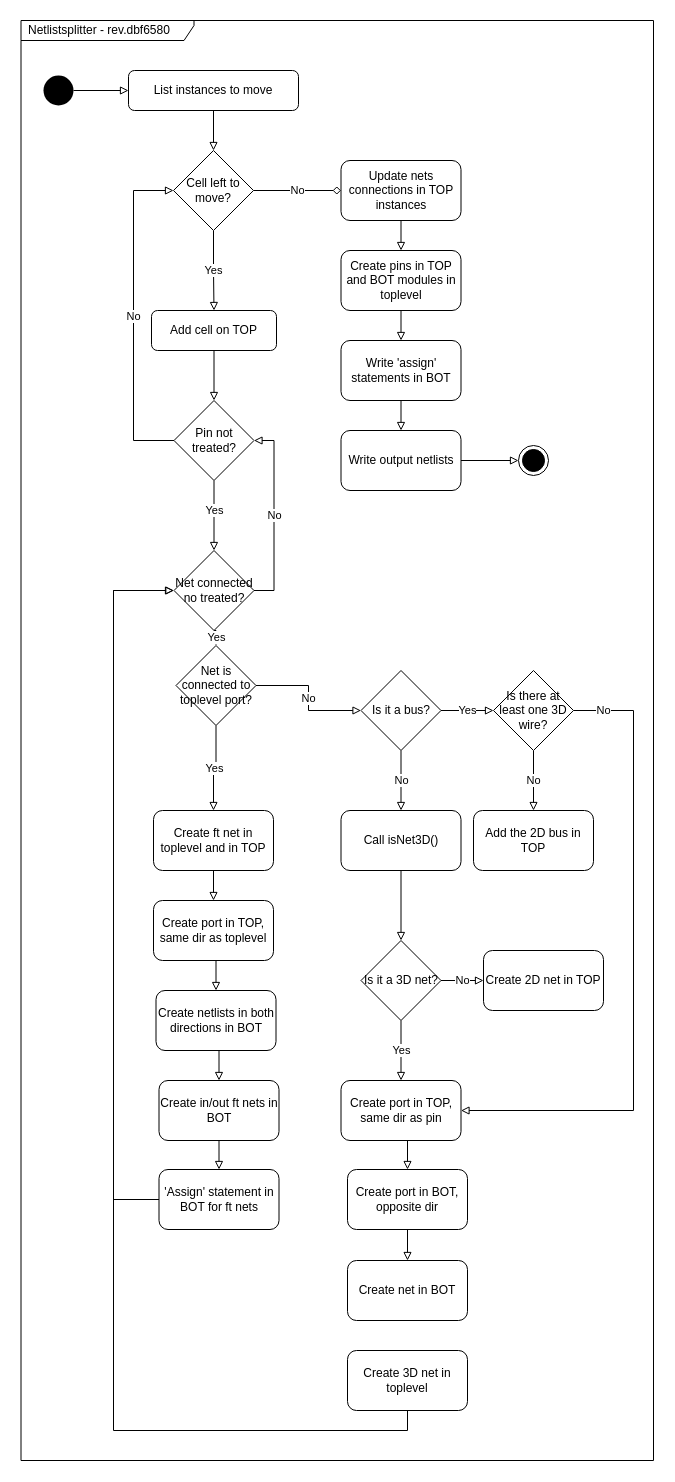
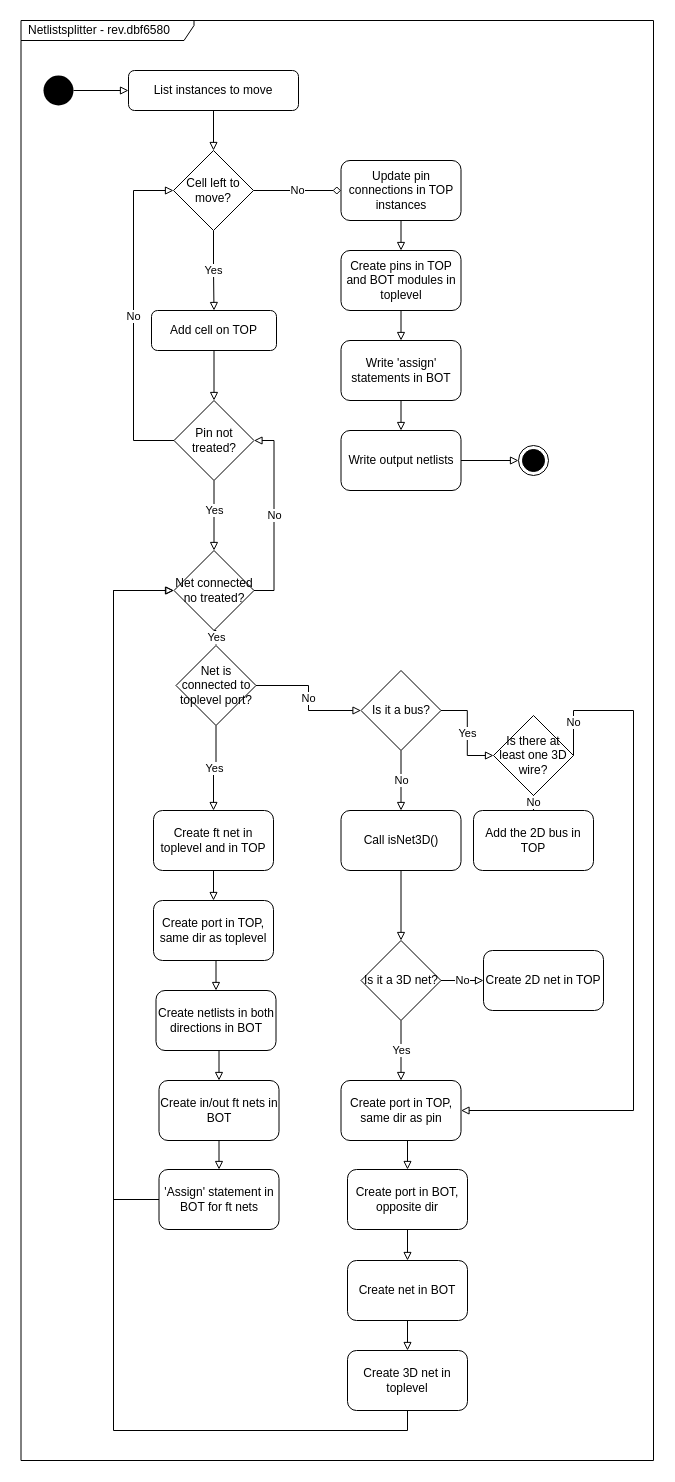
  <mxCell id="0" />
  <mxCell id="1" parent="0" />
  <mxCell id="2" value="Netlistsplitter - rev.dbf6580" style="shape=umlFrame;whiteSpace=wrap;html=1;width=173;height=20;boundedLbl=1;verticalAlign=middle;align=left;spacingLeft=5;" vertex="1" parent="1"><mxGeometry x="20.5" y="20" width="632.5" height="1440" as="geometry" /></mxCell>
  <mxCell id="3" style="edgeStyle=orthogonalEdgeStyle;rounded=0;orthogonalLoop=1;jettySize=auto;html=1;exitX=0.5;exitY=1;exitDx=0;exitDy=0;entryX=0.5;entryY=0;entryDx=0;entryDy=0;endArrow=block;endFill=0;" edge="1" parent="1" source="4" target="31"><mxGeometry relative="1" as="geometry" /></mxCell>
  <mxCell id="4" value="List instances to move" style="rounded=1;whiteSpace=wrap;html=1;fontSize=12;glass=0;strokeWidth=1;shadow=0;" parent="1" vertex="1"><mxGeometry x="128" y="70" width="170" height="40" as="geometry" /></mxCell>
  <mxCell id="5" style="edgeStyle=orthogonalEdgeStyle;rounded=0;orthogonalLoop=1;jettySize=auto;html=1;exitX=0.5;exitY=1;exitDx=0;exitDy=0;entryX=0.5;entryY=0;entryDx=0;entryDy=0;endArrow=block;endFill=0;" edge="1" parent="1" source="6" target="9"><mxGeometry relative="1" as="geometry" /></mxCell>
  <mxCell id="6" value="Add cell on TOP" style="rounded=1;whiteSpace=wrap;html=1;" vertex="1" parent="1"><mxGeometry x="151" y="310" width="125" height="40" as="geometry" /></mxCell>
  <mxCell id="7" value="Yes" style="edgeStyle=orthogonalEdgeStyle;rounded=0;orthogonalLoop=1;jettySize=auto;html=1;exitX=0.5;exitY=1;exitDx=0;exitDy=0;entryX=0.5;entryY=0;entryDx=0;entryDy=0;endArrow=block;endFill=0;" edge="1" parent="1" source="9" target="12"><mxGeometry x="-0.143" relative="1" as="geometry"><mxPoint x="213.5" y="520" as="targetPoint" /><Array as="points" /><mxPoint as="offset" /></mxGeometry></mxCell>
  <mxCell id="8" value="No" style="edgeStyle=orthogonalEdgeStyle;rounded=0;orthogonalLoop=1;jettySize=auto;html=1;exitX=0;exitY=0.5;exitDx=0;exitDy=0;entryX=0;entryY=0.5;entryDx=0;entryDy=0;endArrow=block;endFill=0;" edge="1" parent="1" source="9" target="31"><mxGeometry relative="1" as="geometry"><Array as="points"><mxPoint x="133" y="440" /><mxPoint x="133" y="190" /></Array></mxGeometry></mxCell>
  <mxCell id="9" value="Pin not treated?" style="rhombus;whiteSpace=wrap;html=1;" vertex="1" parent="1"><mxGeometry x="173.5" y="400" width="80" height="80" as="geometry" /></mxCell>
  <mxCell id="10" value="Yes" style="edgeStyle=orthogonalEdgeStyle;rounded=0;orthogonalLoop=1;jettySize=auto;html=1;exitX=0.5;exitY=1;exitDx=0;exitDy=0;entryX=0.5;entryY=0;entryDx=0;entryDy=0;endArrow=block;endFill=0;" edge="1" parent="1" source="12" target="15"><mxGeometry relative="1" as="geometry" /></mxCell>
  <mxCell id="11" value="No" style="edgeStyle=orthogonalEdgeStyle;rounded=0;orthogonalLoop=1;jettySize=auto;html=1;exitX=1;exitY=0.5;exitDx=0;exitDy=0;entryX=1;entryY=0.5;entryDx=0;entryDy=0;endArrow=block;endFill=0;" edge="1" parent="1" source="12" target="9"><mxGeometry relative="1" as="geometry" /></mxCell>
  <mxCell id="12" value="Net connected no treated?" style="rhombus;whiteSpace=wrap;html=1;" vertex="1" parent="1"><mxGeometry x="173.5" y="550" width="80" height="80" as="geometry" /></mxCell>
  <mxCell id="13" value="Yes" style="edgeStyle=orthogonalEdgeStyle;rounded=0;orthogonalLoop=1;jettySize=auto;html=1;exitX=0.5;exitY=1;exitDx=0;exitDy=0;entryX=0.5;entryY=0;entryDx=0;entryDy=0;endArrow=block;endFill=0;" edge="1" parent="1" source="15" target="19"><mxGeometry relative="1" as="geometry"><mxPoint x="213" y="800" as="targetPoint" /></mxGeometry></mxCell>
  <mxCell id="14" value="No" style="edgeStyle=orthogonalEdgeStyle;rounded=0;orthogonalLoop=1;jettySize=auto;html=1;exitX=1;exitY=0.5;exitDx=0;exitDy=0;entryX=0;entryY=0.5;entryDx=0;entryDy=0;endArrow=block;endFill=0;" edge="1" parent="1" source="15" target="28"><mxGeometry relative="1" as="geometry" /></mxCell>
  <mxCell id="15" value="Net is connected to toplevel port?" style="rhombus;whiteSpace=wrap;html=1;" vertex="1" parent="1"><mxGeometry x="175.5" y="645" width="80" height="80" as="geometry" /></mxCell>
  <mxCell id="16" style="edgeStyle=orthogonalEdgeStyle;rounded=0;orthogonalLoop=1;jettySize=auto;html=1;exitX=0.5;exitY=1;exitDx=0;exitDy=0;entryX=0.5;entryY=0;entryDx=0;entryDy=0;endArrow=block;endFill=0;" edge="1" parent="1" source="17" target="21"><mxGeometry relative="1" as="geometry" /></mxCell>
  <mxCell id="17" value="Create port in TOP, same dir as toplevel" style="rounded=1;whiteSpace=wrap;html=1;" vertex="1" parent="1"><mxGeometry x="153" y="900" width="120" height="60" as="geometry" /></mxCell>
  <mxCell id="18" style="edgeStyle=orthogonalEdgeStyle;rounded=0;orthogonalLoop=1;jettySize=auto;html=1;exitX=0.5;exitY=1;exitDx=0;exitDy=0;entryX=0.5;entryY=0;entryDx=0;entryDy=0;endArrow=block;endFill=0;" edge="1" parent="1" source="19" target="17"><mxGeometry relative="1" as="geometry" /></mxCell>
  <mxCell id="19" value="Create ft net in toplevel and in TOP" style="rounded=1;whiteSpace=wrap;html=1;" vertex="1" parent="1"><mxGeometry x="153" y="810" width="120" height="60" as="geometry" /></mxCell>
  <mxCell id="20" style="edgeStyle=orthogonalEdgeStyle;rounded=0;orthogonalLoop=1;jettySize=auto;html=1;exitX=0.5;exitY=1;exitDx=0;exitDy=0;entryX=0.5;entryY=0;entryDx=0;entryDy=0;endArrow=block;endFill=0;" edge="1" parent="1" source="21" target="23"><mxGeometry relative="1" as="geometry" /></mxCell>
  <mxCell id="21" value="Create netlists in both directions in BOT" style="rounded=1;whiteSpace=wrap;html=1;" vertex="1" parent="1"><mxGeometry x="155.5" y="990" width="120" height="60" as="geometry" /></mxCell>
  <mxCell id="22" style="edgeStyle=orthogonalEdgeStyle;rounded=0;orthogonalLoop=1;jettySize=auto;html=1;exitX=0.5;exitY=1;exitDx=0;exitDy=0;entryX=0.5;entryY=0;entryDx=0;entryDy=0;endArrow=block;endFill=0;" edge="1" parent="1" source="23" target="25"><mxGeometry relative="1" as="geometry" /></mxCell>
  <mxCell id="23" value="Create in/out ft nets in BOT" style="rounded=1;whiteSpace=wrap;html=1;" vertex="1" parent="1"><mxGeometry x="158.5" y="1080" width="120" height="60" as="geometry" /></mxCell>
  <mxCell id="24" style="edgeStyle=orthogonalEdgeStyle;rounded=0;orthogonalLoop=1;jettySize=auto;html=1;exitX=0;exitY=0.5;exitDx=0;exitDy=0;entryX=0;entryY=0.5;entryDx=0;entryDy=0;endArrow=block;endFill=0;" edge="1" parent="1" source="25" target="12"><mxGeometry relative="1" as="geometry"><Array as="points"><mxPoint x="113" y="1199" /><mxPoint x="113" y="590" /></Array></mxGeometry></mxCell>
  <mxCell id="25" value="'Assign' statement in BOT for ft nets" style="rounded=1;whiteSpace=wrap;html=1;" vertex="1" parent="1"><mxGeometry x="158.5" y="1169" width="120" height="60" as="geometry" /></mxCell>
  <mxCell id="26" value="No" style="edgeStyle=orthogonalEdgeStyle;rounded=0;orthogonalLoop=1;jettySize=auto;html=1;exitX=0.5;exitY=1;exitDx=0;exitDy=0;entryX=0.5;entryY=0;entryDx=0;entryDy=0;endArrow=block;endFill=0;" edge="1" parent="1" source="28" target="36"><mxGeometry relative="1" as="geometry" /></mxCell>
  <mxCell id="27" value="Yes" style="edgeStyle=orthogonalEdgeStyle;rounded=0;orthogonalLoop=1;jettySize=auto;html=1;exitX=1;exitY=0.5;exitDx=0;exitDy=0;endArrow=block;endFill=0;entryX=0;entryY=0.5;entryDx=0;entryDy=0;" edge="1" parent="1" source="28" target="48"><mxGeometry relative="1" as="geometry"><mxPoint x="523" y="710.286" as="targetPoint" /></mxGeometry></mxCell>
  <mxCell id="28" value="Is it a bus?" style="rhombus;whiteSpace=wrap;html=1;" vertex="1" parent="1"><mxGeometry x="360.5" y="670" width="80" height="80" as="geometry" /></mxCell>
  <mxCell id="29" value="Yes" style="edgeStyle=orthogonalEdgeStyle;rounded=0;orthogonalLoop=1;jettySize=auto;html=1;exitX=0.5;exitY=1;exitDx=0;exitDy=0;entryX=0.5;entryY=0;entryDx=0;entryDy=0;endArrow=block;endFill=0;" edge="1" parent="1" source="31" target="6"><mxGeometry relative="1" as="geometry" /></mxCell>
  <mxCell id="30" value="No" style="edgeStyle=orthogonalEdgeStyle;rounded=0;orthogonalLoop=1;jettySize=auto;html=1;exitX=1;exitY=0.5;exitDx=0;exitDy=0;entryX=0;entryY=0.5;entryDx=0;entryDy=0;endArrow=diamond;endFill=0;" edge="1" parent="1" source="31" target="51"><mxGeometry relative="1" as="geometry" /></mxCell>
  <mxCell id="31" value="Cell left to move?" style="rhombus;whiteSpace=wrap;html=1;" vertex="1" parent="1"><mxGeometry x="173" y="150" width="80" height="80" as="geometry" /></mxCell>
  <mxCell id="32" value="No" style="edgeStyle=orthogonalEdgeStyle;rounded=0;orthogonalLoop=1;jettySize=auto;html=1;exitX=1;exitY=0.5;exitDx=0;exitDy=0;entryX=0;entryY=0.5;entryDx=0;entryDy=0;endArrow=block;endFill=0;" edge="1" parent="1" source="34" target="37"><mxGeometry relative="1" as="geometry" /></mxCell>
  <mxCell id="33" value="Yes" style="edgeStyle=orthogonalEdgeStyle;rounded=0;orthogonalLoop=1;jettySize=auto;html=1;exitX=0.5;exitY=1;exitDx=0;exitDy=0;entryX=0.5;entryY=0;entryDx=0;entryDy=0;endArrow=block;endFill=0;" edge="1" parent="1" source="34" target="39"><mxGeometry relative="1" as="geometry" /></mxCell>
  <mxCell id="34" value="Is it a 3D net?" style="rhombus;whiteSpace=wrap;html=1;" vertex="1" parent="1"><mxGeometry x="360.5" y="940" width="80" height="80" as="geometry" /></mxCell>
  <mxCell id="35" style="edgeStyle=orthogonalEdgeStyle;rounded=0;orthogonalLoop=1;jettySize=auto;html=1;exitX=0.5;exitY=1;exitDx=0;exitDy=0;entryX=0.5;entryY=0;entryDx=0;entryDy=0;endArrow=block;endFill=0;" edge="1" parent="1" source="36" target="34"><mxGeometry relative="1" as="geometry" /></mxCell>
  <mxCell id="36" value="Call isNet3D()" style="rounded=1;whiteSpace=wrap;html=1;" vertex="1" parent="1"><mxGeometry x="340.5" y="810" width="120" height="60" as="geometry" /></mxCell>
  <mxCell id="37" value="Create 2D net in TOP" style="rounded=1;whiteSpace=wrap;html=1;" vertex="1" parent="1"><mxGeometry x="483" y="950" width="120" height="60" as="geometry" /></mxCell>
  <mxCell id="38" style="edgeStyle=orthogonalEdgeStyle;rounded=0;orthogonalLoop=1;jettySize=auto;html=1;exitX=0.5;exitY=1;exitDx=0;exitDy=0;entryX=0.5;entryY=0;entryDx=0;entryDy=0;endArrow=block;endFill=0;" edge="1" parent="1" source="39" target="41"><mxGeometry relative="1" as="geometry" /></mxCell>
  <mxCell id="39" value="Create port in TOP, same dir as pin" style="rounded=1;whiteSpace=wrap;html=1;" vertex="1" parent="1"><mxGeometry x="340.5" y="1080" width="120" height="60" as="geometry" /></mxCell>
  <mxCell id="40" style="edgeStyle=orthogonalEdgeStyle;rounded=0;orthogonalLoop=1;jettySize=auto;html=1;exitX=0.5;exitY=1;exitDx=0;exitDy=0;entryX=0.5;entryY=0;entryDx=0;entryDy=0;endArrow=block;endFill=0;" edge="1" parent="1" source="41" target="43"><mxGeometry relative="1" as="geometry" /></mxCell>
  <mxCell id="41" value="Create port in BOT, opposite dir" style="rounded=1;whiteSpace=wrap;html=1;" vertex="1" parent="1"><mxGeometry x="347" y="1169" width="120" height="60" as="geometry" /></mxCell>
+ <mxCell id="42" style="edgeStyle=orthogonalEdgeStyle;rounded=0;orthogonalLoop=1;jettySize=auto;html=1;exitX=0.5;exitY=1;exitDx=0;exitDy=0;entryX=0.5;entryY=0;entryDx=0;entryDy=0;endArrow=block;endFill=0;" edge="1" parent="1" source="43" target="45"><mxGeometry relative="1" as="geometry" /></mxCell>
  <mxCell id="43" value="Create net in BOT" style="rounded=1;whiteSpace=wrap;html=1;" vertex="1" parent="1"><mxGeometry x="347" y="1260" width="120" height="60" as="geometry" /></mxCell>
  <mxCell id="44" style="edgeStyle=orthogonalEdgeStyle;rounded=0;orthogonalLoop=1;jettySize=auto;html=1;exitX=0.5;exitY=1;exitDx=0;exitDy=0;endArrow=block;endFill=0;" edge="1" parent="1" source="45"><mxGeometry relative="1" as="geometry"><mxPoint x="173" y="590" as="targetPoint" /><Array as="points"><mxPoint x="407" y="1430" /><mxPoint x="113" y="1430" /><mxPoint x="113" y="590" /></Array></mxGeometry></mxCell>
  <mxCell id="45" value="Create 3D net in toplevel" style="rounded=1;whiteSpace=wrap;html=1;" vertex="1" parent="1"><mxGeometry x="347" y="1350" width="120" height="60" as="geometry" /></mxCell>
  <mxCell id="46" value="No" style="edgeStyle=orthogonalEdgeStyle;rounded=0;orthogonalLoop=1;jettySize=auto;html=1;exitX=0.5;exitY=1;exitDx=0;exitDy=0;endArrow=block;endFill=0;" edge="1" parent="1" source="48" target="49"><mxGeometry relative="1" as="geometry"><mxPoint x="533" y="800" as="targetPoint" /></mxGeometry></mxCell>
  <mxCell id="47" value="No" style="edgeStyle=orthogonalEdgeStyle;rounded=0;orthogonalLoop=1;jettySize=auto;html=1;exitX=1;exitY=0.5;exitDx=0;exitDy=0;entryX=1;entryY=0.5;entryDx=0;entryDy=0;endArrow=block;endFill=0;" edge="1" parent="1" source="48" target="39"><mxGeometry x="-0.904" relative="1" as="geometry"><Array as="points"><mxPoint x="633" y="710" /><mxPoint x="633" y="1110" /></Array><mxPoint as="offset" /></mxGeometry></mxCell>
- <mxCell id="48" value="Is there at least one 3D wire?" style="rhombus;whiteSpace=wrap;html=1;" vertex="1" parent="1"><mxGeometry x="493" y="670" width="80" height="80" as="geometry" /></mxCell>
+ <mxCell id="48" value="Is there at least one 3D wire?" style="rhombus;whiteSpace=wrap;html=1;" vertex="1" parent="1"><mxGeometry x="493" y="715" width="80" height="80" as="geometry" /></mxCell>
  <mxCell id="49" value="Add the 2D bus in TOP" style="rounded=1;whiteSpace=wrap;html=1;" vertex="1" parent="1"><mxGeometry x="473" y="810" width="120" height="60" as="geometry" /></mxCell>
  <mxCell id="50" style="edgeStyle=orthogonalEdgeStyle;rounded=0;orthogonalLoop=1;jettySize=auto;html=1;exitX=0.5;exitY=1;exitDx=0;exitDy=0;entryX=0.5;entryY=0;entryDx=0;entryDy=0;endArrow=block;endFill=0;" edge="1" parent="1" source="51" target="53"><mxGeometry relative="1" as="geometry" /></mxCell>
- <mxCell id="51" value="Update nets connections in TOP instances" style="rounded=1;whiteSpace=wrap;html=1;" vertex="1" parent="1"><mxGeometry x="340.5" y="160" width="120" height="60" as="geometry" /></mxCell>
+ <mxCell id="51" value="Update pin connections in TOP instances" style="rounded=1;whiteSpace=wrap;html=1;" vertex="1" parent="1"><mxGeometry x="340.5" y="160" width="120" height="60" as="geometry" /></mxCell>
  <mxCell id="52" style="edgeStyle=orthogonalEdgeStyle;rounded=0;orthogonalLoop=1;jettySize=auto;html=1;exitX=0.5;exitY=1;exitDx=0;exitDy=0;entryX=0.5;entryY=0;entryDx=0;entryDy=0;endArrow=block;endFill=0;" edge="1" parent="1" source="53" target="55"><mxGeometry relative="1" as="geometry" /></mxCell>
  <mxCell id="53" value="Create pins in TOP and BOT modules in toplevel" style="rounded=1;whiteSpace=wrap;html=1;" vertex="1" parent="1"><mxGeometry x="340.5" y="250" width="120" height="60" as="geometry" /></mxCell>
  <mxCell id="54" style="edgeStyle=orthogonalEdgeStyle;rounded=0;orthogonalLoop=1;jettySize=auto;html=1;exitX=0.5;exitY=1;exitDx=0;exitDy=0;entryX=0.5;entryY=0;entryDx=0;entryDy=0;endArrow=block;endFill=0;" edge="1" parent="1" source="55" target="57"><mxGeometry relative="1" as="geometry" /></mxCell>
  <mxCell id="55" value="Write 'assign' statements in BOT" style="rounded=1;whiteSpace=wrap;html=1;" vertex="1" parent="1"><mxGeometry x="340.5" y="340" width="120" height="60" as="geometry" /></mxCell>
  <mxCell id="56" style="edgeStyle=orthogonalEdgeStyle;rounded=0;orthogonalLoop=1;jettySize=auto;html=1;exitX=1;exitY=0.5;exitDx=0;exitDy=0;entryX=0;entryY=0.5;entryDx=0;entryDy=0;endArrow=block;endFill=0;" edge="1" parent="1" source="57" target="60"><mxGeometry relative="1" as="geometry" /></mxCell>
  <mxCell id="57" value="Write output netlists" style="rounded=1;whiteSpace=wrap;html=1;" vertex="1" parent="1"><mxGeometry x="340.5" y="430" width="120" height="60" as="geometry" /></mxCell>
  <mxCell id="58" style="edgeStyle=orthogonalEdgeStyle;rounded=0;orthogonalLoop=1;jettySize=auto;html=1;exitX=1;exitY=0.5;exitDx=0;exitDy=0;entryX=0;entryY=0.5;entryDx=0;entryDy=0;endArrow=block;endFill=0;" edge="1" parent="1" source="59" target="4"><mxGeometry relative="1" as="geometry" /></mxCell>
  <mxCell id="59" value="" style="ellipse;fillColor=#000000;strokeColor=none;" vertex="1" parent="1"><mxGeometry x="43" y="75" width="30" height="30" as="geometry" /></mxCell>
  <mxCell id="60" value="" style="ellipse;html=1;shape=endState;fillColor=#000000;strokeColor=#000000;" vertex="1" parent="1"><mxGeometry x="518" y="445" width="30" height="30" as="geometry" /></mxCell>
